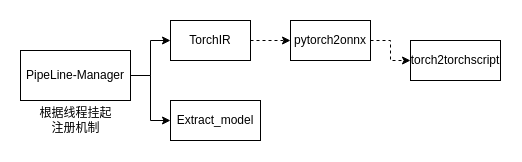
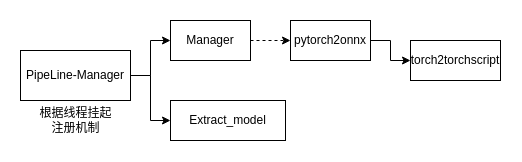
  <mxCell id="0" />
  <mxCell id="1" parent="0" />
  <mxCell id="2" style="edgeStyle=orthogonalEdgeStyle;rounded=0;orthogonalLoop=1;jettySize=auto;html=1;exitX=1;exitY=0.5;exitDx=0;exitDy=0;entryX=0;entryY=0.5;entryDx=0;entryDy=0;" edge="1" parent="1" source="4" target="7"><mxGeometry relative="1" as="geometry" /></mxCell>
  <mxCell id="3" style="edgeStyle=orthogonalEdgeStyle;rounded=0;orthogonalLoop=1;jettySize=auto;html=1;exitX=1;exitY=0.5;exitDx=0;exitDy=0;entryX=0;entryY=0.5;entryDx=0;entryDy=0;" edge="1" parent="1" source="4" target="8"><mxGeometry relative="1" as="geometry" /></mxCell>
  <mxCell id="4" value="PipeLine-Manager" style="rounded=0;whiteSpace=wrap;html=1;" vertex="1" parent="1"><mxGeometry x="20" y="50" width="110" height="50" as="geometry" /></mxCell>
  <mxCell id="5" value="根据线程挂起注册机制" style="text;html=1;strokeColor=none;fillColor=none;align=center;verticalAlign=middle;whiteSpace=wrap;rounded=0;" vertex="1" parent="1"><mxGeometry x="32.5" y="110" width="85" height="20" as="geometry" /></mxCell>
  <mxCell id="6" style="edgeStyle=orthogonalEdgeStyle;rounded=0;orthogonalLoop=1;jettySize=auto;html=1;exitX=1;exitY=0.5;exitDx=0;exitDy=0;dashed=1;" edge="1" parent="1" source="7" target="10"><mxGeometry relative="1" as="geometry" /></mxCell>
- <mxCell id="7" value="TorchIR" style="rounded=0;whiteSpace=wrap;html=1;" vertex="1" parent="1"><mxGeometry x="170" y="20" width="80" height="40" as="geometry" /></mxCell>
- <mxCell id="8" value="Extract_model" style="rounded=0;whiteSpace=wrap;html=1;" vertex="1" parent="1"><mxGeometry x="170" y="100" width="90" height="40" as="geometry" /></mxCell>
- <mxCell id="9" style="edgeStyle=orthogonalEdgeStyle;rounded=0;orthogonalLoop=1;jettySize=auto;html=1;exitX=1;exitY=0.5;exitDx=0;exitDy=0;entryX=0;entryY=0.5;entryDx=0;entryDy=0;dashed=1;" edge="1" parent="1" source="10" target="11"><mxGeometry relative="1" as="geometry"><mxPoint x="404" y="70" as="targetPoint" /></mxGeometry></mxCell>
+ <mxCell id="7" value="Manager" style="rounded=0;whiteSpace=wrap;html=1;" vertex="1" parent="1"><mxGeometry x="170" y="20" width="80" height="40" as="geometry" /></mxCell>
+ <mxCell id="8" value="Extract_model" style="rounded=0;whiteSpace=wrap;html=1;" vertex="1" parent="1"><mxGeometry x="170" y="100" width="115" height="40" as="geometry" /></mxCell>
+ <mxCell id="9" style="edgeStyle=orthogonalEdgeStyle;rounded=0;orthogonalLoop=1;jettySize=auto;html=1;exitX=1;exitY=0.5;exitDx=0;exitDy=0;entryX=0;entryY=0.5;entryDx=0;entryDy=0;" edge="1" parent="1" source="10" target="11"><mxGeometry relative="1" as="geometry"><mxPoint x="404" y="70" as="targetPoint" /></mxGeometry></mxCell>
  <mxCell id="10" value="pytorch2onnx" style="rounded=0;whiteSpace=wrap;html=1;" vertex="1" parent="1"><mxGeometry x="290" y="20" width="80" height="40" as="geometry" /></mxCell>
  <mxCell id="11" value="torch2torchscript" style="rounded=0;whiteSpace=wrap;html=1;" vertex="1" parent="1"><mxGeometry x="410" y="40" width="90" height="40" as="geometry" /></mxCell>
